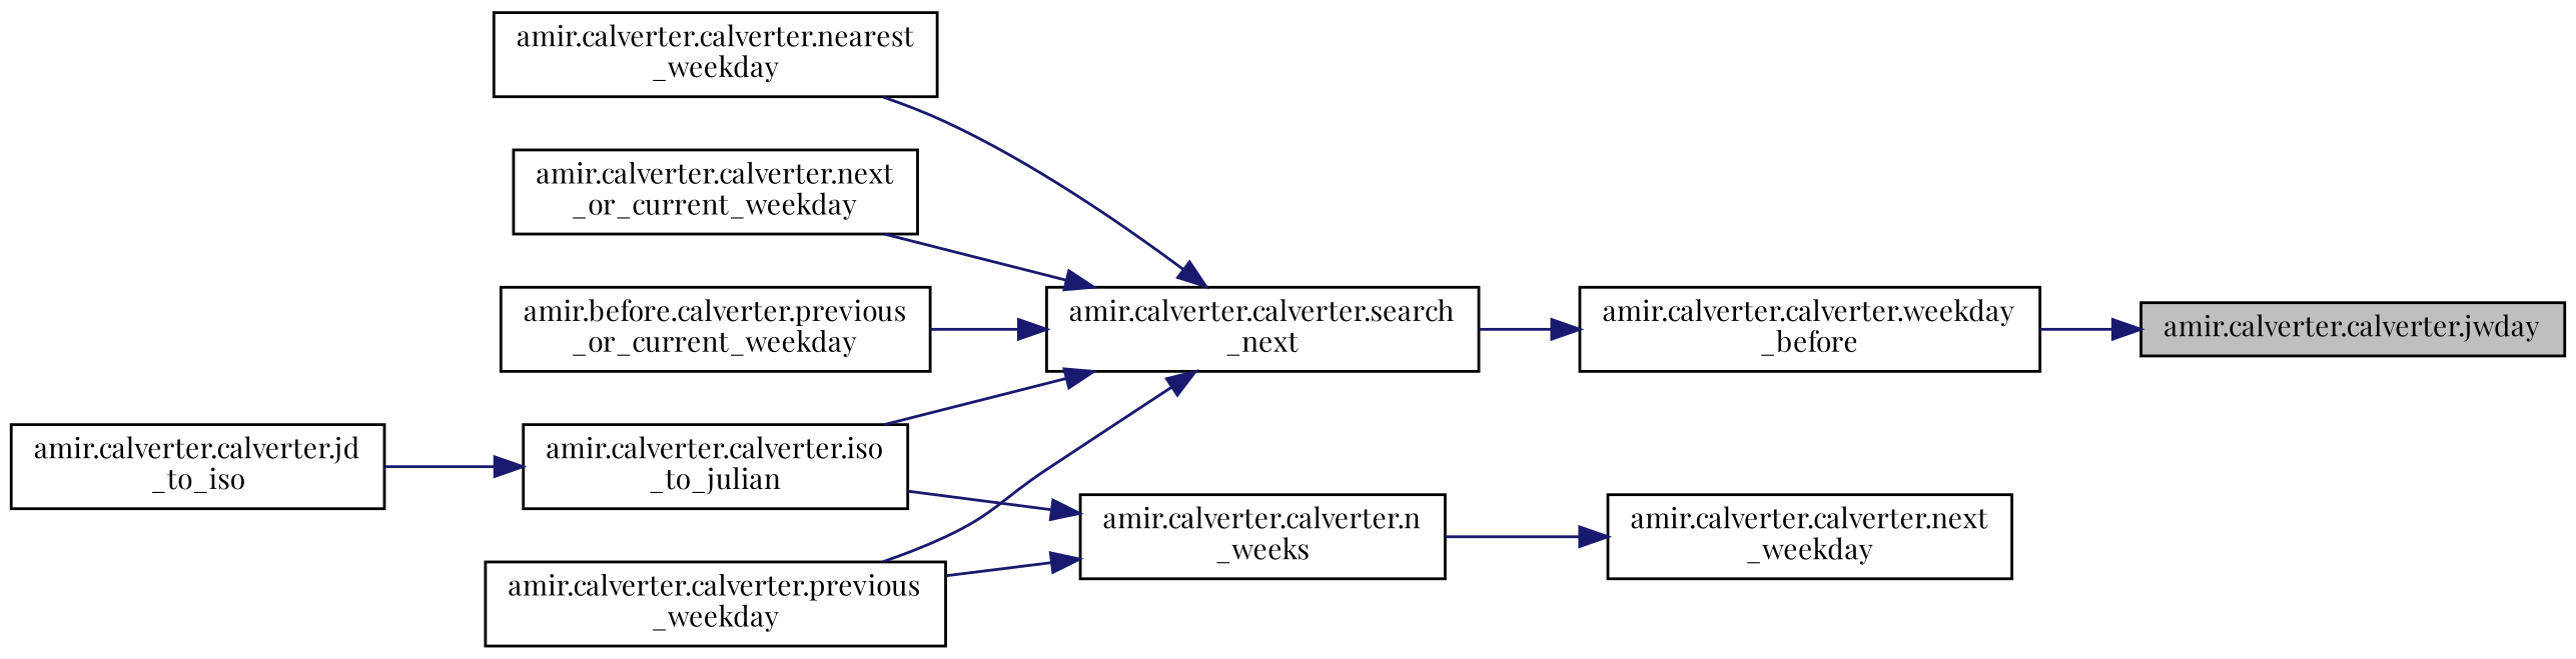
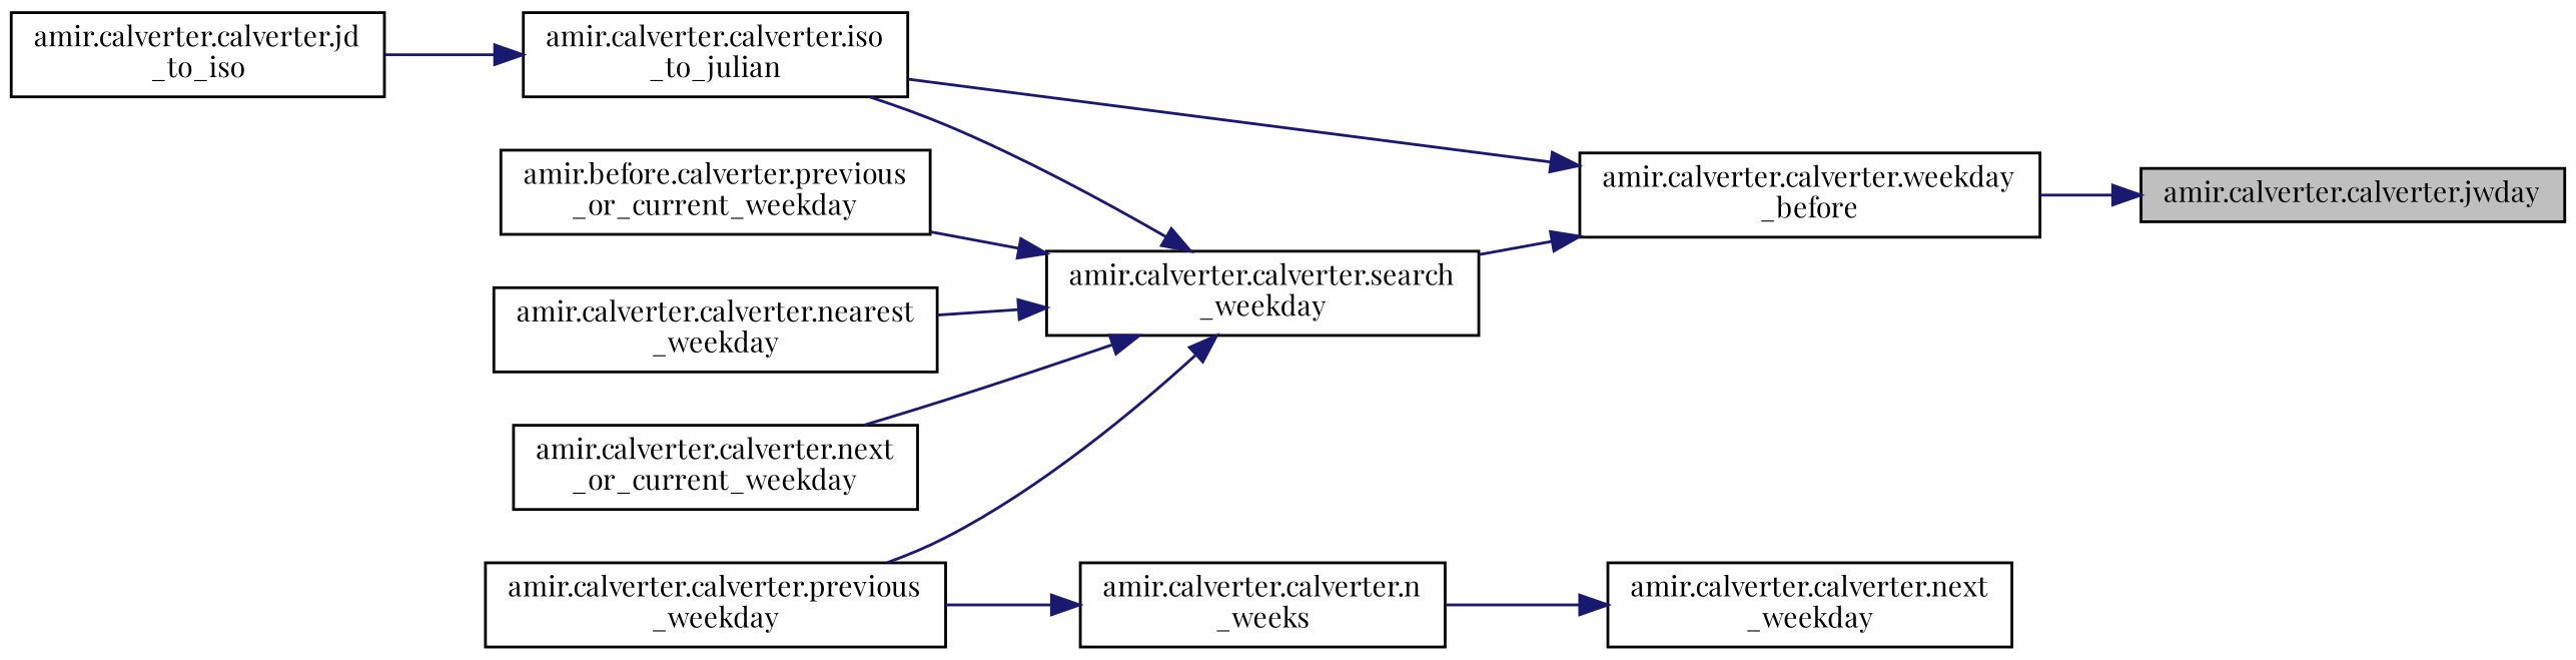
  digraph {
    fontname="Playfair Display"
    rankdir=RL
    node [color=black fillcolor=white fontname="Playfair Display" fontsize=10 shape=record style=filled]
    edge [color=midnightblue dir=back fontname="Playfair Display" fontsize=10 labelfontname="FreeSans.ttf" labelfontsize=10 style=solid]
    n1 [fillcolor=grey75 fontcolor=black height=0.2 label="amir.calverter.calverter.jwday" width=0.4]
    n2 [height=0.2 label="amir.calverter.calverter.weekday\l_before" width=0.4]
    n3 [height=0.2 label="amir.calverter.calverter.jd\l_to_iso" width=0.4]
-   n4 [height=0.2 label="amir.calverter.calverter.search\l_next" width=0.4]
+   n4 [height=0.2 label="amir.calverter.calverter.search\l_weekday" width=0.4]
    n5 [height=0.2 label="amir.calverter.calverter.nearest\l_weekday" width=0.4]
    n6 [height=0.2 label="amir.calverter.calverter.next\l_or_current_weekday" width=0.4]
    n7 [height=0.2 label="amir.before.calverter.previous\l_or_current_weekday" width=0.4]
    n8 [height=0.2 label="amir.calverter.calverter.previous\l_weekday" width=0.4]
    n9 [height=0.2 label="amir.calverter.calverter.iso\l_to_julian" width=0.4]
    n10 [height=0.2 label="amir.calverter.calverter.next\l_weekday" width=0.4]
    n11 [height=0.2 label="amir.calverter.calverter.n\l_weeks" width=0.4]
    n1 -> n2
    n2 -> n4
    n4 -> n5
    n4 -> n6
    n4 -> n7
    n4 -> n8
    n4 -> n9
    n9 -> n3
    n10 -> n11
    n11 -> n8
-   n11 -> n9
+   n2 -> n9
  }
